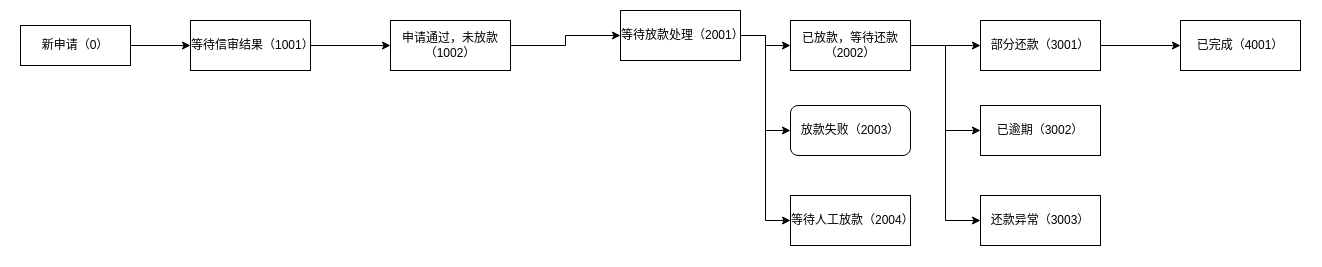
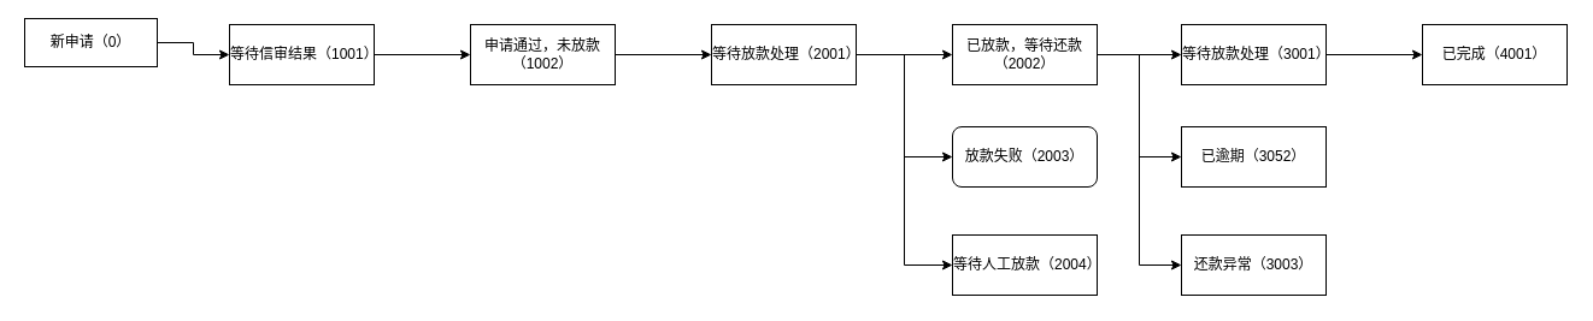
  <mxCell id="0" />
  <mxCell id="1" parent="0" />
  <mxCell id="2" value="" style="edgeStyle=orthogonalEdgeStyle;rounded=0;orthogonalLoop=1;jettySize=auto;html=1;fontSize=12;" edge="1" parent="1" source="3" target="5"><mxGeometry relative="1" as="geometry" /></mxCell>
- <mxCell id="3" value="&lt;font style=&quot;font-size: 12px;&quot;&gt;新申请（0）&lt;/font&gt;" style="rounded=0;whiteSpace=wrap;html=1;" vertex="1" parent="1"><mxGeometry x="20" y="25" width="110" height="40" as="geometry" /></mxCell>
+ <mxCell id="3" value="&lt;font style=&quot;font-size: 12px;&quot;&gt;新申请（0）&lt;/font&gt;" style="rounded=0;whiteSpace=wrap;html=1;" vertex="1" parent="1"><mxGeometry x="20" y="15" width="110" height="40" as="geometry" /></mxCell>
  <mxCell id="4" value="" style="edgeStyle=orthogonalEdgeStyle;rounded=0;orthogonalLoop=1;jettySize=auto;html=1;fontSize=12;" edge="1" parent="1" source="5" target="7"><mxGeometry relative="1" as="geometry" /></mxCell>
  <mxCell id="5" value="等待信审结果（1001）" style="whiteSpace=wrap;html=1;rounded=0;" vertex="1" parent="1"><mxGeometry x="190" y="20" width="120" height="50" as="geometry" /></mxCell>
  <mxCell id="6" value="" style="edgeStyle=orthogonalEdgeStyle;rounded=0;orthogonalLoop=1;jettySize=auto;html=1;fontSize=12;" edge="1" parent="1" source="7" target="11"><mxGeometry relative="1" as="geometry" /></mxCell>
  <mxCell id="7" value="申请通过，未放款（1002）" style="whiteSpace=wrap;html=1;rounded=0;" vertex="1" parent="1"><mxGeometry x="390" y="20" width="120" height="50" as="geometry" /></mxCell>
  <mxCell id="8" value="" style="edgeStyle=orthogonalEdgeStyle;rounded=0;orthogonalLoop=1;jettySize=auto;html=1;fontSize=12;" edge="1" parent="1" source="11" target="15"><mxGeometry relative="1" as="geometry" /></mxCell>
  <mxCell id="9" style="edgeStyle=orthogonalEdgeStyle;rounded=0;orthogonalLoop=1;jettySize=auto;html=1;entryX=0;entryY=0.5;entryDx=0;entryDy=0;fontSize=12;" edge="1" parent="1" source="11" target="16"><mxGeometry relative="1" as="geometry" /></mxCell>
  <mxCell id="10" style="edgeStyle=orthogonalEdgeStyle;rounded=0;orthogonalLoop=1;jettySize=auto;html=1;entryX=0;entryY=0.5;entryDx=0;entryDy=0;fontSize=12;" edge="1" parent="1" source="11" target="17"><mxGeometry relative="1" as="geometry" /></mxCell>
- <mxCell id="11" value="等待放款处理（2001）" style="whiteSpace=wrap;html=1;rounded=0;" vertex="1" parent="1"><mxGeometry x="620" y="10" width="120" height="50" as="geometry" /></mxCell>
+ <mxCell id="11" value="等待放款处理（2001）" style="whiteSpace=wrap;html=1;rounded=0;" vertex="1" parent="1"><mxGeometry x="590" y="20" width="120" height="50" as="geometry" /></mxCell>
  <mxCell id="12" style="edgeStyle=orthogonalEdgeStyle;rounded=0;orthogonalLoop=1;jettySize=auto;html=1;fontSize=12;" edge="1" parent="1" source="15" target="19"><mxGeometry relative="1" as="geometry" /></mxCell>
  <mxCell id="13" style="edgeStyle=orthogonalEdgeStyle;rounded=0;orthogonalLoop=1;jettySize=auto;html=1;entryX=0;entryY=0.5;entryDx=0;entryDy=0;fontSize=12;" edge="1" parent="1" source="15" target="20"><mxGeometry relative="1" as="geometry" /></mxCell>
  <mxCell id="14" style="edgeStyle=orthogonalEdgeStyle;rounded=0;orthogonalLoop=1;jettySize=auto;html=1;entryX=0;entryY=0.5;entryDx=0;entryDy=0;fontSize=12;" edge="1" parent="1" source="15" target="21"><mxGeometry relative="1" as="geometry" /></mxCell>
  <mxCell id="15" value="已放款，等待还款（2002）" style="whiteSpace=wrap;html=1;rounded=0;" vertex="1" parent="1"><mxGeometry x="790" y="20" width="120" height="50" as="geometry" /></mxCell>
  <mxCell id="16" value="放款失败（2003）" style="whiteSpace=wrap;html=1;fontSize=12;rounded=1;" vertex="1" parent="1"><mxGeometry x="790" y="105" width="120" height="50" as="geometry" /></mxCell>
  <mxCell id="17" value="等待人工放款（2004）" style="whiteSpace=wrap;html=1;rounded=0;fontSize=12;" vertex="1" parent="1"><mxGeometry x="790" y="195" width="120" height="50" as="geometry" /></mxCell>
  <mxCell id="18" value="" style="edgeStyle=orthogonalEdgeStyle;rounded=0;orthogonalLoop=1;jettySize=auto;html=1;fontSize=12;" edge="1" parent="1" source="19" target="22"><mxGeometry relative="1" as="geometry" /></mxCell>
- <mxCell id="19" value="部分还款（3001）" style="whiteSpace=wrap;html=1;rounded=0;fontSize=12;" vertex="1" parent="1"><mxGeometry x="980" y="20" width="120" height="50" as="geometry" /></mxCell>
- <mxCell id="20" value="已逾期（3002）" style="whiteSpace=wrap;html=1;rounded=0;fontSize=12;" vertex="1" parent="1"><mxGeometry x="980" y="105" width="120" height="50" as="geometry" /></mxCell>
+ <mxCell id="19" value="等待放款处理（3001）" style="whiteSpace=wrap;html=1;rounded=0;fontSize=12;" vertex="1" parent="1"><mxGeometry x="980" y="20" width="120" height="50" as="geometry" /></mxCell>
+ <mxCell id="20" value="已逾期（3052）" style="whiteSpace=wrap;html=1;rounded=0;fontSize=12;" vertex="1" parent="1"><mxGeometry x="980" y="105" width="120" height="50" as="geometry" /></mxCell>
  <mxCell id="21" value="还款异常（3003）" style="whiteSpace=wrap;html=1;rounded=0;fontSize=12;" vertex="1" parent="1"><mxGeometry x="980" y="195" width="120" height="50" as="geometry" /></mxCell>
  <mxCell id="22" value="已完成（4001）" style="whiteSpace=wrap;html=1;rounded=0;fontSize=12;" vertex="1" parent="1"><mxGeometry x="1180" y="20" width="120" height="50" as="geometry" /></mxCell>
